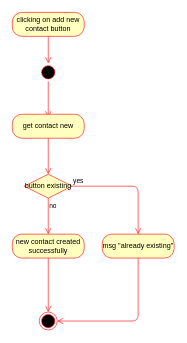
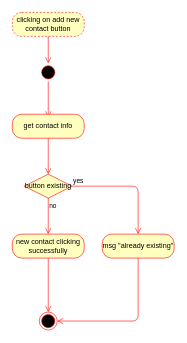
  <mxCell id="0" />
  <mxCell id="1" parent="0" />
- <mxCell id="2" value="clicking on add new contact button" style="rounded=1;whiteSpace=wrap;html=1;arcSize=40;fontColor=#000000;fillColor=#ffffc0;strokeColor=#ff0000;" vertex="1" parent="1"><mxGeometry x="20" y="20" width="120" height="40" as="geometry" /></mxCell>
+ <mxCell id="2" value="clicking on add new contact button" style="rounded=1;whiteSpace=wrap;html=1;arcSize=40;fontColor=#000000;fillColor=#ffffc0;strokeColor=#ff0000;dashed=1;" vertex="1" parent="1"><mxGeometry x="20" y="20" width="120" height="40" as="geometry" /></mxCell>
  <mxCell id="3" value="" style="edgeStyle=orthogonalEdgeStyle;html=1;verticalAlign=bottom;endArrow=open;endSize=8;strokeColor=#ff0000;" edge="1" parent="1" source="2" target="4"><mxGeometry relative="1" as="geometry"><mxPoint x="80" y="120" as="targetPoint" /></mxGeometry></mxCell>
  <mxCell id="4" value="" style="ellipse;html=1;shape=startState;fillColor=#000000;strokeColor=#ff0000;" vertex="1" parent="1"><mxGeometry x="65" y="105" width="30" height="30" as="geometry" /></mxCell>
  <mxCell id="5" value="" style="edgeStyle=orthogonalEdgeStyle;html=1;verticalAlign=bottom;endArrow=open;endSize=8;strokeColor=#ff0000;" edge="1" parent="1" source="4"><mxGeometry relative="1" as="geometry"><mxPoint x="80" y="195" as="targetPoint" /></mxGeometry></mxCell>
- <mxCell id="6" value="get contact new" style="rounded=1;whiteSpace=wrap;html=1;arcSize=40;fontColor=#000000;fillColor=#ffffc0;strokeColor=#ff0000;" vertex="1" parent="1"><mxGeometry x="20" y="190" width="120" height="40" as="geometry" /></mxCell>
+ <mxCell id="6" value="get contact info" style="rounded=1;whiteSpace=wrap;html=1;arcSize=40;fontColor=#000000;fillColor=#ffffc0;strokeColor=#ff0000;" vertex="1" parent="1"><mxGeometry x="20" y="190" width="120" height="40" as="geometry" /></mxCell>
  <mxCell id="7" value="" style="edgeStyle=orthogonalEdgeStyle;html=1;verticalAlign=bottom;endArrow=open;endSize=8;strokeColor=#ff0000;" edge="1" parent="1" source="6"><mxGeometry relative="1" as="geometry"><mxPoint x="80" y="290" as="targetPoint" /></mxGeometry></mxCell>
  <mxCell id="8" value="button existing" style="rhombus;whiteSpace=wrap;html=1;fillColor=#ffffc0;strokeColor=#ff0000;" vertex="1" parent="1"><mxGeometry x="40" y="290" width="80" height="40" as="geometry" /></mxCell>
  <mxCell id="9" value="yes" style="edgeStyle=orthogonalEdgeStyle;html=1;align=left;verticalAlign=bottom;endArrow=open;endSize=8;strokeColor=#ff0000;entryX=0.5;entryY=0;entryDx=0;entryDy=0;" edge="1" parent="1" source="8" target="14"><mxGeometry x="-1" relative="1" as="geometry"><mxPoint x="220" y="310" as="targetPoint" /></mxGeometry></mxCell>
  <mxCell id="10" value="no&lt;br&gt;" style="edgeStyle=orthogonalEdgeStyle;html=1;align=left;verticalAlign=top;endArrow=open;endSize=8;strokeColor=#ff0000;" edge="1" parent="1" source="8"><mxGeometry x="-1" relative="1" as="geometry"><mxPoint x="80" y="390" as="targetPoint" /></mxGeometry></mxCell>
- <mxCell id="11" value="new contact created successfully" style="rounded=1;whiteSpace=wrap;html=1;arcSize=40;fontColor=#000000;fillColor=#ffffc0;strokeColor=#ff0000;" vertex="1" parent="1"><mxGeometry x="20" y="390" width="120" height="40" as="geometry" /></mxCell>
+ <mxCell id="11" value="new contact clicking successfully" style="rounded=1;whiteSpace=wrap;html=1;arcSize=40;fontColor=#000000;fillColor=#ffffc0;strokeColor=#ff0000;" vertex="1" parent="1"><mxGeometry x="20" y="390" width="120" height="40" as="geometry" /></mxCell>
  <mxCell id="12" value="" style="edgeStyle=orthogonalEdgeStyle;html=1;verticalAlign=bottom;endArrow=open;endSize=8;strokeColor=#ff0000;" edge="1" parent="1" source="11" target="13"><mxGeometry relative="1" as="geometry"><mxPoint x="80" y="490" as="targetPoint" /></mxGeometry></mxCell>
  <mxCell id="13" value="" style="ellipse;html=1;shape=endState;fillColor=#000000;strokeColor=#ff0000;" vertex="1" parent="1"><mxGeometry x="65" y="520" width="30" height="30" as="geometry" /></mxCell>
  <mxCell id="14" value="msg &quot;already existing&quot;" style="rounded=1;whiteSpace=wrap;html=1;arcSize=40;fontColor=#000000;fillColor=#ffffc0;strokeColor=#ff0000;" vertex="1" parent="1"><mxGeometry x="170" y="390" width="120" height="40" as="geometry" /></mxCell>
  <mxCell id="15" value="" style="edgeStyle=orthogonalEdgeStyle;html=1;verticalAlign=bottom;endArrow=open;endSize=8;strokeColor=#ff0000;entryX=1;entryY=0.5;entryDx=0;entryDy=0;" edge="1" parent="1" source="14" target="13"><mxGeometry relative="1" as="geometry"><mxPoint x="170" y="640" as="targetPoint" /><Array as="points"><mxPoint x="230" y="535" /></Array></mxGeometry></mxCell>
